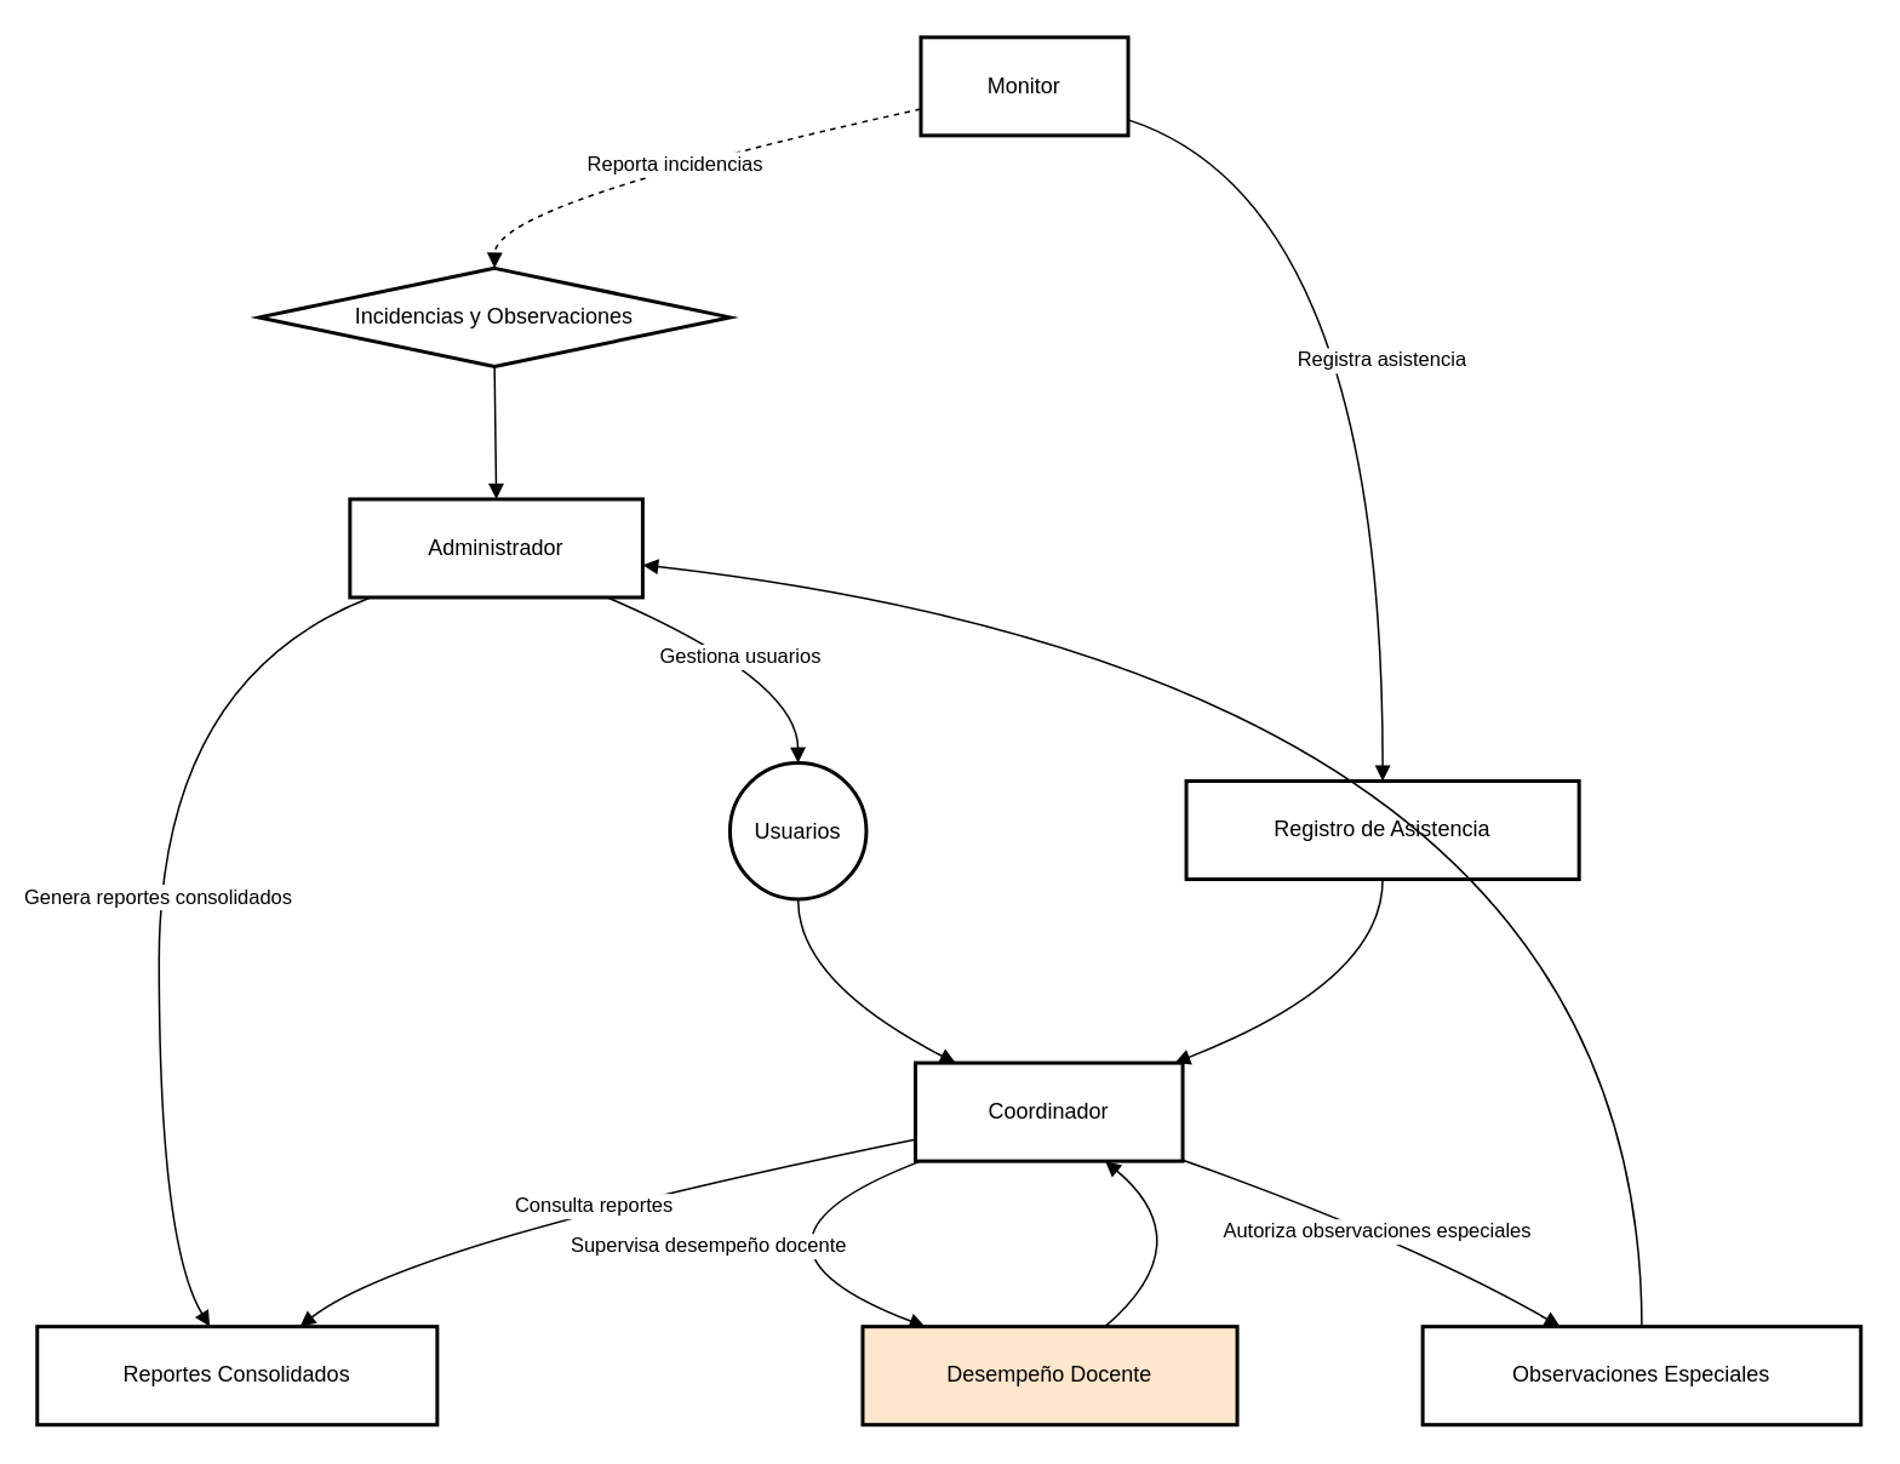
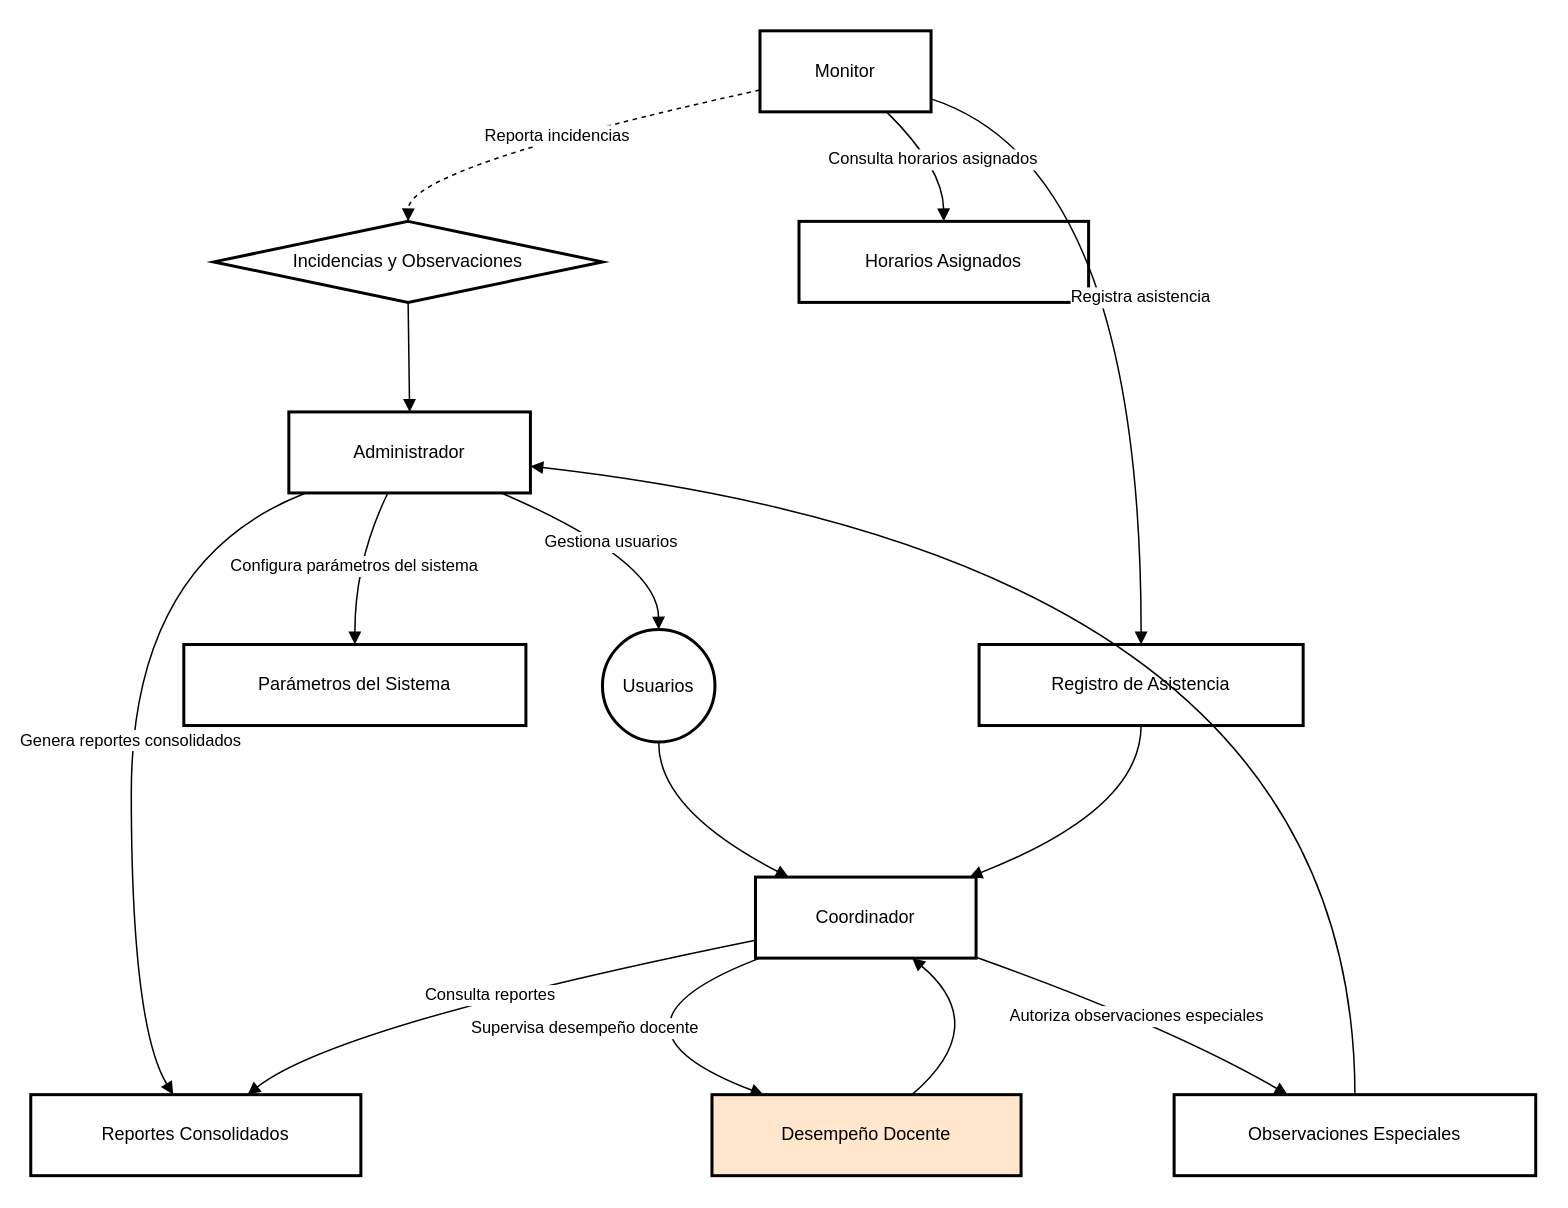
  <mxCell id="0" />
  <mxCell id="1" parent="0" />
  <mxCell id="2" value="Administrador" style="whiteSpace=wrap;strokeWidth=2;" vertex="1" parent="1"><mxGeometry x="192" y="274" width="161" height="54" as="geometry" /></mxCell>
  <mxCell id="3" value="Usuarios" style="ellipse;aspect=fixed;strokeWidth=2;whiteSpace=wrap;" vertex="1" parent="1"><mxGeometry x="401" y="419" width="75" height="75" as="geometry" /></mxCell>
+ <mxCell id="4" value="Parámetros del Sistema" style="whiteSpace=wrap;strokeWidth=2;" vertex="1" parent="1"><mxGeometry x="122" y="429" width="228" height="54" as="geometry" /></mxCell>
  <mxCell id="5" value="Reportes Consolidados" style="whiteSpace=wrap;strokeWidth=2;" vertex="1" parent="1"><mxGeometry x="20" y="729" width="220" height="54" as="geometry" /></mxCell>
  <mxCell id="6" value="Coordinador" style="whiteSpace=wrap;strokeWidth=2;" vertex="1" parent="1"><mxGeometry x="503" y="584" width="147" height="54" as="geometry" /></mxCell>
  <mxCell id="7" value="Desempeño Docente" style="whiteSpace=wrap;strokeWidth=2;fillColor=#ffe6cc;" vertex="1" parent="1"><mxGeometry x="474" y="729" width="206" height="54" as="geometry" /></mxCell>
  <mxCell id="8" value="Observaciones Especiales" style="whiteSpace=wrap;strokeWidth=2;" vertex="1" parent="1"><mxGeometry x="782" y="729" width="241" height="54" as="geometry" /></mxCell>
  <mxCell id="9" value="Monitor" style="whiteSpace=wrap;strokeWidth=2;" vertex="1" parent="1"><mxGeometry x="506" y="20" width="114" height="54" as="geometry" /></mxCell>
  <mxCell id="10" value="Registro de Asistencia" style="whiteSpace=wrap;strokeWidth=2;" vertex="1" parent="1"><mxGeometry x="652" y="429" width="216" height="54" as="geometry" /></mxCell>
  <mxCell id="11" value="Incidencias y Observaciones" style="rhombus;whiteSpace=wrap;strokeWidth=2;" vertex="1" parent="1"><mxGeometry x="142" y="147" width="259" height="54" as="geometry" /></mxCell>
+ <mxCell id="12" value="Horarios Asignados" style="whiteSpace=wrap;strokeWidth=2;" vertex="1" parent="1"><mxGeometry x="532" y="147" width="193" height="54" as="geometry" /></mxCell>
  <mxCell id="13" value="Gestiona usuarios" style="curved=1;startArrow=none;endArrow=block;exitX=0.88;exitY=1;entryX=0.49;entryY=-0.01;" edge="1" parent="1" source="2" target="3"><mxGeometry relative="1" as="geometry"><Array as="points"><mxPoint x="438" y="373" /></Array></mxGeometry></mxCell>
+ <mxCell id="14" value="Configura parámetros del sistema" style="curved=1;startArrow=none;endArrow=block;exitX=0.41;exitY=1;entryX=0.5;entryY=0;" edge="1" parent="1" source="2" target="4"><mxGeometry relative="1" as="geometry"><Array as="points"><mxPoint x="236" y="373" /></Array></mxGeometry></mxCell>
  <mxCell id="15" value="Genera reportes consolidados" style="curved=1;startArrow=none;endArrow=block;exitX=0.07;exitY=1;entryX=0.43;entryY=-0.01;" edge="1" parent="1" source="2" target="5"><mxGeometry relative="1" as="geometry"><Array as="points"><mxPoint x="87" y="373" /><mxPoint x="87" y="683" /></Array></mxGeometry></mxCell>
  <mxCell id="16" value="Consulta reportes" style="curved=1;startArrow=none;endArrow=block;exitX=0;exitY=0.78;entryX=0.66;entryY=-0.01;" edge="1" parent="1" source="6" target="5"><mxGeometry relative="1" as="geometry"><Array as="points"><mxPoint x="223" y="683" /></Array></mxGeometry></mxCell>
  <mxCell id="17" value="Supervisa desempeño docente" style="curved=1;startArrow=none;endArrow=block;exitX=0.02;exitY=1;entryX=0.16;entryY=-0.01;" edge="1" parent="1" source="6" target="7"><mxGeometry relative="1" as="geometry"><Array as="points"><mxPoint x="388" y="683" /></Array></mxGeometry></mxCell>
  <mxCell id="18" value="Autoriza observaciones especiales" style="curved=1;startArrow=none;endArrow=block;exitX=1;exitY=0.99;entryX=0.31;entryY=-0.01;" edge="1" parent="1" source="6" target="8"><mxGeometry relative="1" as="geometry"><Array as="points"><mxPoint x="778" y="683" /></Array></mxGeometry></mxCell>
  <mxCell id="19" value="Registra asistencia" style="curved=1;startArrow=none;endArrow=block;exitX=1;exitY=0.84;entryX=0.5;entryY=0;" edge="1" parent="1" source="9" target="10"><mxGeometry relative="1" as="geometry"><Array as="points"><mxPoint x="760" y="111" /></Array></mxGeometry></mxCell>
  <mxCell id="20" value="Reporta incidencias" style="curved=1;startArrow=none;endArrow=block;exitX=0;exitY=0.73;entryX=0.5;entryY=0;dashed=1;" edge="1" parent="1" source="9" target="11"><mxGeometry relative="1" as="geometry"><Array as="points"><mxPoint x="272" y="111" /></Array></mxGeometry></mxCell>
+ <mxCell id="21" value="Consulta horarios asignados" style="curved=1;startArrow=none;endArrow=block;exitX=0.74;exitY=1;entryX=0.5;entryY=0;" edge="1" parent="1" source="9" target="12"><mxGeometry relative="1" as="geometry"><Array as="points"><mxPoint x="628" y="111" /></Array></mxGeometry></mxCell>
  <mxCell id="22" value="" style="curved=1;startArrow=none;endArrow=block;exitX=0.49;exitY=0.99;entryX=0.15;entryY=0;" edge="1" parent="1" source="3" target="6"><mxGeometry relative="1" as="geometry"><Array as="points"><mxPoint x="438" y="539" /></Array></mxGeometry></mxCell>
  <mxCell id="23" value="" style="curved=1;startArrow=none;endArrow=block;exitX=0.5;exitY=1;entryX=0.97;entryY=0;" edge="1" parent="1" source="10" target="6"><mxGeometry relative="1" as="geometry"><Array as="points"><mxPoint x="760" y="539" /></Array></mxGeometry></mxCell>
  <mxCell id="24" value="" style="curved=1;startArrow=none;endArrow=block;exitX=0.5;exitY=1;entryX=0.5;entryY=0;" edge="1" parent="1" source="11" target="2"><mxGeometry relative="1" as="geometry"><Array as="points" /></mxGeometry></mxCell>
  <mxCell id="25" value="" style="curved=1;startArrow=none;endArrow=block;exitX=0.65;exitY=-0.01;entryX=0.71;entryY=1;" edge="1" parent="1" source="7" target="6"><mxGeometry relative="1" as="geometry"><Array as="points"><mxPoint x="661" y="683" /></Array></mxGeometry></mxCell>
  <mxCell id="26" value="" style="curved=1;startArrow=none;endArrow=block;exitX=0.5;exitY=-0.01;entryX=1;entryY=0.67;" edge="1" parent="1" source="8" target="2"><mxGeometry relative="1" as="geometry"><Array as="points"><mxPoint x="902" y="373" /></Array></mxGeometry></mxCell>
